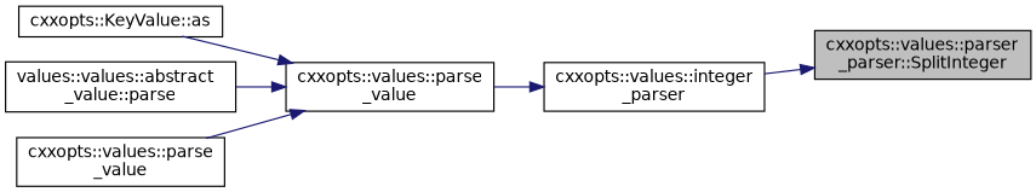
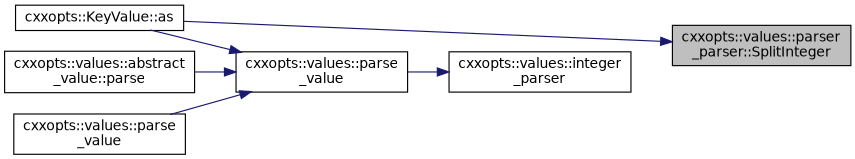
  digraph {
    rankdir=RL
    node [color=black fillcolor=white fontname=Helvetica fontsize=12 shape=record style=filled]
    edge [color=midnightblue dir=back fontname=Helvetica fontsize=12 labelfontname=Helvetica labelfontsize=12 style=solid]
    n1 [fillcolor=grey75 fontcolor=black height=0.2 label="cxxopts::values::parser\l_parser::SplitInteger" width=0.4]
    n2 [height=0.2 label="cxxopts::values::integer\l_parser" width=0.4]
    n3 [height=0.2 label="cxxopts::values::parse\l_value" width=0.4]
    n4 [height=0.2 label="cxxopts::KeyValue::as" width=0.4]
-   n5 [height=0.2 label="values::values::abstract\l_value::parse" width=0.4]
+   n5 [height=0.2 label="cxxopts::values::abstract\l_value::parse" width=0.4]
    n6 [height=0.2 label="cxxopts::values::parse\l_value" width=0.4]
-   n1 -> n2
+   n1 -> n4
    n2 -> n3
    n3 -> n4
    n3 -> n5
    n3 -> n6
  }
